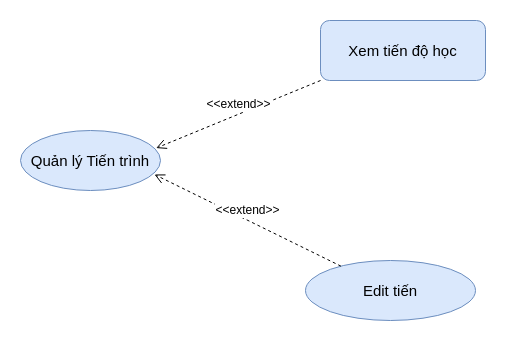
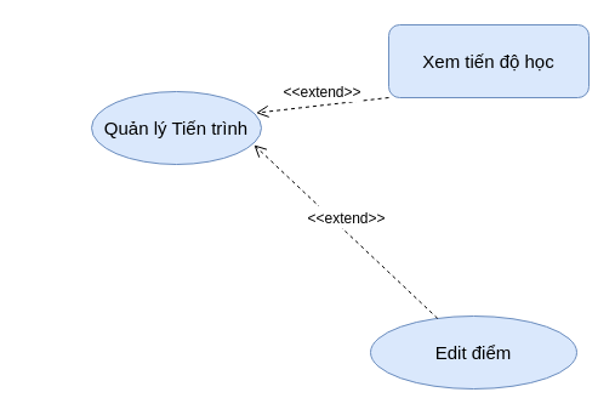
  <mxCell id="0" />
  <mxCell id="1" parent="0" />
- <mxCell id="2" value="&lt;font style=&quot;font-size: 15px&quot;&gt;Quản lý Tiến trình&lt;/font&gt;" style="ellipse;whiteSpace=wrap;html=1;fillColor=#dae8fc;strokeColor=#6c8ebf;" vertex="1" parent="1"><mxGeometry x="20" y="130" width="140" height="60" as="geometry" /></mxCell>
+ <mxCell id="2" value="&lt;font style=&quot;font-size: 15px&quot;&gt;Quản lý Tiến trình&lt;/font&gt;" style="ellipse;whiteSpace=wrap;html=1;fillColor=#dae8fc;strokeColor=#6c8ebf;" vertex="1" parent="1"><mxGeometry x="75" y="75" width="140" height="60" as="geometry" /></mxCell>
  <mxCell id="3" value="&lt;font style=&quot;font-size: 15px&quot;&gt;Xem tiến độ học&lt;/font&gt;" style="whiteSpace=wrap;html=1;fillColor=#dae8fc;strokeColor=#6c8ebf;rounded=1;" vertex="1" parent="1"><mxGeometry x="320" y="20" width="165" height="60" as="geometry" /></mxCell>
- <mxCell id="4" value="&lt;span style=&quot;font-size: 15px&quot;&gt;Edit tiến&lt;/span&gt;" style="ellipse;whiteSpace=wrap;html=1;fillColor=#dae8fc;strokeColor=#6c8ebf;" vertex="1" parent="1"><mxGeometry x="305" y="260" width="170" height="60" as="geometry" /></mxCell>
+ <mxCell id="4" value="&lt;span style=&quot;font-size: 15px&quot;&gt;Edit điểm&lt;/span&gt;" style="ellipse;whiteSpace=wrap;html=1;fillColor=#dae8fc;strokeColor=#6c8ebf;" vertex="1" parent="1"><mxGeometry x="305" y="260" width="170" height="60" as="geometry" /></mxCell>
  <mxCell id="5" value="&lt;font style=&quot;font-size: 12px&quot;&gt;&amp;lt;&amp;lt;extend&amp;gt;&amp;gt;&lt;/font&gt;" style="html=1;verticalAlign=bottom;endArrow=open;dashed=1;endSize=8;rounded=0;fontSize=15;exitX=0;exitY=1;exitDx=0;exitDy=0;entryX=0.969;entryY=0.293;entryDx=0;entryDy=0;entryPerimeter=0;" edge="1" parent="1" source="3" target="2"><mxGeometry relative="1" as="geometry"><mxPoint x="385" y="230" as="sourcePoint" /><mxPoint x="305" y="230" as="targetPoint" /></mxGeometry></mxCell>
  <mxCell id="6" value="&lt;font style=&quot;font-size: 12px&quot;&gt;&amp;lt;&amp;lt;extend&amp;gt;&amp;gt;&lt;/font&gt;" style="html=1;verticalAlign=bottom;endArrow=open;dashed=1;endSize=8;rounded=0;fontSize=15;entryX=0.957;entryY=0.733;entryDx=0;entryDy=0;entryPerimeter=0;" edge="1" parent="1" source="4" target="2"><mxGeometry relative="1" as="geometry"><mxPoint x="335.503" y="81.213" as="sourcePoint" /><mxPoint x="170.66" y="167.58" as="targetPoint" /></mxGeometry></mxCell>
